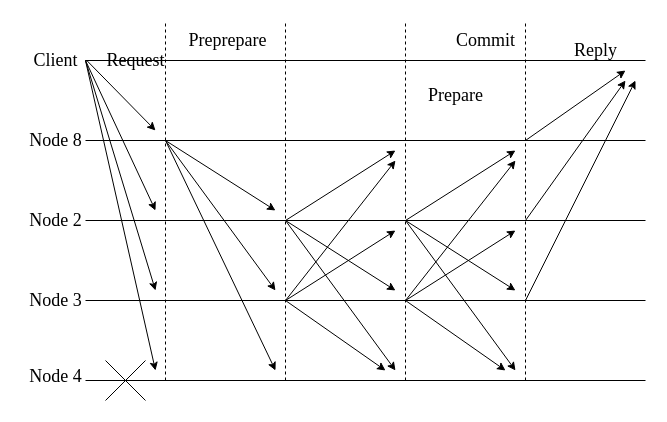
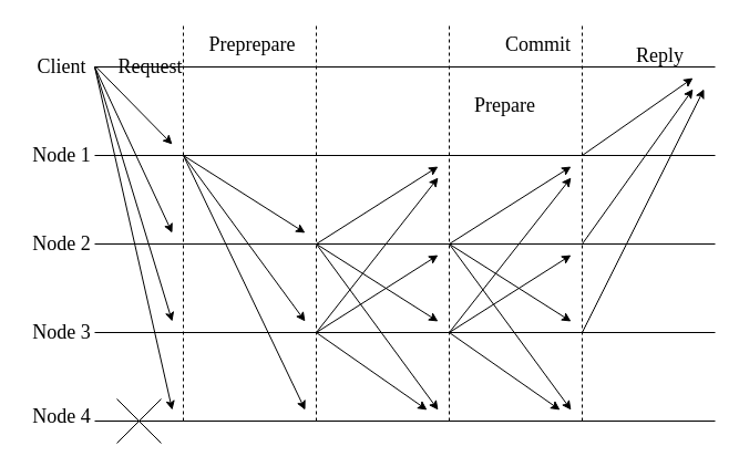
  <mxCell id="0" />
  <mxCell id="1" parent="0" />
  <mxCell id="2" value="" style="group" vertex="1" connectable="0" parent="1"><mxGeometry x="25" y="20" width="620" height="366" as="geometry" /></mxCell>
  <mxCell id="3" value="" style="endArrow=none;html=1;rounded=0;fontSize=14;" edge="1" parent="2"><mxGeometry width="50" height="50" relative="1" as="geometry"><mxPoint x="60" y="40" as="sourcePoint" /><mxPoint x="620" y="40" as="targetPoint" /></mxGeometry></mxCell>
  <mxCell id="4" value="" style="endArrow=none;html=1;rounded=0;fontSize=14;dashed=1;" edge="1" parent="2"><mxGeometry width="50" height="50" relative="1" as="geometry"><mxPoint x="140" y="360" as="sourcePoint" /><mxPoint x="140" as="targetPoint" /></mxGeometry></mxCell>
  <mxCell id="5" value="" style="endArrow=none;html=1;rounded=0;fontSize=14;dashed=1;" edge="1" parent="2"><mxGeometry width="50" height="50" relative="1" as="geometry"><mxPoint x="260" y="360" as="sourcePoint" /><mxPoint x="260" as="targetPoint" /></mxGeometry></mxCell>
  <mxCell id="6" value="" style="endArrow=none;html=1;rounded=0;fontSize=14;dashed=1;strokeWidth=1;" edge="1" parent="2"><mxGeometry width="50" height="50" relative="1" as="geometry"><mxPoint x="380" y="360.0" as="sourcePoint" /><mxPoint x="380" as="targetPoint" /></mxGeometry></mxCell>
  <mxCell id="7" value="" style="endArrow=none;html=1;rounded=0;fontSize=14;dashed=1;" edge="1" parent="2"><mxGeometry width="50" height="50" relative="1" as="geometry"><mxPoint x="500" y="360" as="sourcePoint" /><mxPoint x="500" as="targetPoint" /></mxGeometry></mxCell>
  <mxCell id="8" value="" style="endArrow=none;html=1;rounded=0;fontSize=14;" edge="1" parent="2"><mxGeometry width="50" height="50" relative="1" as="geometry"><mxPoint x="60" y="120" as="sourcePoint" /><mxPoint x="620" y="120" as="targetPoint" /></mxGeometry></mxCell>
  <mxCell id="9" value="" style="endArrow=none;html=1;rounded=0;fontSize=14;" edge="1" parent="2"><mxGeometry width="50" height="50" relative="1" as="geometry"><mxPoint x="60" y="200" as="sourcePoint" /><mxPoint x="620" y="200" as="targetPoint" /></mxGeometry></mxCell>
  <mxCell id="10" value="" style="endArrow=none;html=1;rounded=0;fontSize=14;" edge="1" parent="2"><mxGeometry width="50" height="50" relative="1" as="geometry"><mxPoint x="60" y="280" as="sourcePoint" /><mxPoint x="620" y="280" as="targetPoint" /></mxGeometry></mxCell>
  <mxCell id="11" value="" style="endArrow=none;html=1;rounded=0;fontSize=14;" edge="1" parent="2"><mxGeometry width="50" height="50" relative="1" as="geometry"><mxPoint x="60" y="360" as="sourcePoint" /><mxPoint x="620" y="360" as="targetPoint" /></mxGeometry></mxCell>
  <mxCell id="12" value="&lt;font style=&quot;font-size: 18px;&quot;&gt;Client&lt;/font&gt;" style="text;html=1;align=center;verticalAlign=middle;resizable=0;points=[];autosize=1;strokeColor=none;fillColor=none;fontSize=14;fontFamily=Times New Roman;" vertex="1" parent="2"><mxGeometry y="30" width="60" height="20" as="geometry" /></mxCell>
  <mxCell id="13" value="&lt;font style=&quot;font-size: 18px;&quot;&gt;Node 2&lt;/font&gt;" style="text;html=1;align=center;verticalAlign=middle;resizable=0;points=[];autosize=1;strokeColor=none;fillColor=none;fontSize=14;fontFamily=Times New Roman;" vertex="1" parent="2"><mxGeometry x="-5" y="190" width="70" height="20" as="geometry" /></mxCell>
- <mxCell id="14" value="&lt;font style=&quot;font-size: 18px;&quot;&gt;Node 8&lt;/font&gt;" style="text;html=1;align=center;verticalAlign=middle;resizable=0;points=[];autosize=1;strokeColor=none;fillColor=none;fontSize=14;fontFamily=Times New Roman;" vertex="1" parent="2"><mxGeometry x="-5" y="110" width="70" height="20" as="geometry" /></mxCell>
+ <mxCell id="14" value="&lt;font style=&quot;font-size: 18px;&quot;&gt;Node 1&lt;/font&gt;" style="text;html=1;align=center;verticalAlign=middle;resizable=0;points=[];autosize=1;strokeColor=none;fillColor=none;fontSize=14;fontFamily=Times New Roman;" vertex="1" parent="2"><mxGeometry x="-5" y="110" width="70" height="20" as="geometry" /></mxCell>
  <mxCell id="15" value="&lt;font style=&quot;font-size: 18px;&quot;&gt;Node 3&lt;/font&gt;" style="text;html=1;align=center;verticalAlign=middle;resizable=0;points=[];autosize=1;strokeColor=none;fillColor=none;fontSize=14;fontFamily=Times New Roman;" vertex="1" parent="2"><mxGeometry x="-5" y="270" width="70" height="20" as="geometry" /></mxCell>
  <mxCell id="16" value="&lt;font style=&quot;font-size: 18px;&quot;&gt;Node 4&lt;/font&gt;" style="text;html=1;align=center;verticalAlign=middle;resizable=0;points=[];autosize=1;strokeColor=none;fillColor=none;fontSize=14;fontFamily=Times New Roman;" vertex="1" parent="2"><mxGeometry x="-5" y="346" width="70" height="20" as="geometry" /></mxCell>
  <mxCell id="17" value="&lt;font style=&quot;font-size: 18px;&quot;&gt;Request&lt;/font&gt;" style="text;html=1;align=center;verticalAlign=middle;resizable=0;points=[];autosize=1;strokeColor=none;fillColor=none;fontSize=14;fontFamily=Times New Roman;" vertex="1" parent="2"><mxGeometry x="75" y="30" width="70" height="20" as="geometry" /></mxCell>
  <mxCell id="18" value="&lt;font style=&quot;font-size: 18px;&quot;&gt;Preprepare&lt;/font&gt;" style="text;html=1;align=center;verticalAlign=middle;resizable=0;points=[];autosize=1;strokeColor=none;fillColor=none;fontSize=14;fontFamily=Times New Roman;" vertex="1" parent="2"><mxGeometry x="157" y="10" width="90" height="20" as="geometry" /></mxCell>
  <mxCell id="19" value="&lt;font style=&quot;font-size: 18px;&quot;&gt;Prepare&lt;/font&gt;" style="text;html=1;align=center;verticalAlign=middle;resizable=0;points=[];autosize=1;strokeColor=none;fillColor=none;fontSize=14;fontFamily=Times New Roman;" vertex="1" parent="2"><mxGeometry x="395" y="65" width="70" height="20" as="geometry" /></mxCell>
  <mxCell id="20" value="&lt;span style=&quot;font-size: 18px;&quot;&gt;Commit&lt;/span&gt;" style="text;html=1;align=center;verticalAlign=middle;resizable=0;points=[];autosize=1;strokeColor=none;fillColor=none;fontSize=14;fontFamily=Times New Roman;" vertex="1" parent="2"><mxGeometry x="425" y="10" width="70" height="20" as="geometry" /></mxCell>
  <mxCell id="21" value="&lt;span style=&quot;font-size: 18px;&quot;&gt;Reply&lt;/span&gt;" style="text;html=1;align=center;verticalAlign=middle;resizable=0;points=[];autosize=1;strokeColor=none;fillColor=none;fontSize=14;fontFamily=Times New Roman;" vertex="1" parent="2"><mxGeometry x="540" y="20" width="60" height="20" as="geometry" /></mxCell>
  <mxCell id="22" value="" style="endArrow=classic;html=1;rounded=0;fontFamily=Times New Roman;fontSize=18;strokeWidth=1;exitX=1.019;exitY=0.491;exitDx=0;exitDy=0;exitPerimeter=0;" edge="1" parent="1" source="12"><mxGeometry width="50" height="50" relative="1" as="geometry"><mxPoint x="235" y="170" as="sourcePoint" /><mxPoint x="155" y="130" as="targetPoint" /></mxGeometry></mxCell>
  <mxCell id="23" value="" style="endArrow=classic;html=1;rounded=0;fontFamily=Times New Roman;fontSize=18;strokeWidth=1;" edge="1" parent="1"><mxGeometry width="50" height="50" relative="1" as="geometry"><mxPoint x="85" y="60" as="sourcePoint" /><mxPoint x="155" y="210" as="targetPoint" /></mxGeometry></mxCell>
  <mxCell id="24" value="" style="endArrow=classic;html=1;rounded=0;fontFamily=Times New Roman;fontSize=18;strokeWidth=1;" edge="1" parent="1"><mxGeometry width="50" height="50" relative="1" as="geometry"><mxPoint x="85" y="60" as="sourcePoint" /><mxPoint x="155" y="290" as="targetPoint" /></mxGeometry></mxCell>
  <mxCell id="25" value="" style="endArrow=classic;html=1;rounded=0;fontFamily=Times New Roman;fontSize=18;strokeWidth=1;" edge="1" parent="1"><mxGeometry width="50" height="50" relative="1" as="geometry"><mxPoint x="85" y="60" as="sourcePoint" /><mxPoint x="155" y="370" as="targetPoint" /></mxGeometry></mxCell>
  <mxCell id="26" value="" style="endArrow=classic;html=1;rounded=0;fontFamily=Times New Roman;fontSize=18;strokeWidth=1;" edge="1" parent="1"><mxGeometry width="50" height="50" relative="1" as="geometry"><mxPoint x="165" y="140" as="sourcePoint" /><mxPoint x="275" y="210" as="targetPoint" /></mxGeometry></mxCell>
  <mxCell id="27" value="" style="endArrow=classic;html=1;rounded=0;fontFamily=Times New Roman;fontSize=18;strokeWidth=1;" edge="1" parent="1"><mxGeometry width="50" height="50" relative="1" as="geometry"><mxPoint x="165" y="140" as="sourcePoint" /><mxPoint x="275" y="290" as="targetPoint" /></mxGeometry></mxCell>
  <mxCell id="28" value="" style="endArrow=classic;html=1;rounded=0;fontFamily=Times New Roman;fontSize=18;strokeWidth=1;" edge="1" parent="1"><mxGeometry width="50" height="50" relative="1" as="geometry"><mxPoint x="165" y="140" as="sourcePoint" /><mxPoint x="275" y="370" as="targetPoint" /></mxGeometry></mxCell>
  <mxCell id="29" value="" style="group" vertex="1" connectable="0" parent="1"><mxGeometry x="105" y="360" width="40" height="40" as="geometry" /></mxCell>
  <mxCell id="30" value="" style="endArrow=none;html=1;rounded=0;fontFamily=Times New Roman;fontSize=18;strokeWidth=1;" edge="1" parent="29"><mxGeometry width="50" height="50" relative="1" as="geometry"><mxPoint y="40" as="sourcePoint" /><mxPoint x="40" as="targetPoint" /></mxGeometry></mxCell>
  <mxCell id="31" value="" style="endArrow=none;html=1;rounded=0;fontFamily=Times New Roman;fontSize=18;strokeWidth=1;" edge="1" parent="29"><mxGeometry width="50" height="50" relative="1" as="geometry"><mxPoint as="sourcePoint" /><mxPoint x="40" y="40" as="targetPoint" /></mxGeometry></mxCell>
  <mxCell id="32" value="" style="group" vertex="1" connectable="0" parent="1"><mxGeometry x="285" y="150" width="110" height="220" as="geometry" /></mxCell>
  <mxCell id="33" value="" style="endArrow=classic;html=1;rounded=0;fontFamily=Times New Roman;fontSize=18;strokeWidth=1;" edge="1" parent="32"><mxGeometry width="50" height="50" relative="1" as="geometry"><mxPoint y="70" as="sourcePoint" /><mxPoint x="110" as="targetPoint" /></mxGeometry></mxCell>
  <mxCell id="34" value="" style="endArrow=classic;html=1;rounded=0;fontFamily=Times New Roman;fontSize=18;strokeWidth=1;" edge="1" parent="32"><mxGeometry width="50" height="50" relative="1" as="geometry"><mxPoint y="70" as="sourcePoint" /><mxPoint x="110" y="140" as="targetPoint" /></mxGeometry></mxCell>
  <mxCell id="35" value="" style="endArrow=classic;html=1;rounded=0;fontFamily=Times New Roman;fontSize=18;strokeWidth=1;" edge="1" parent="32"><mxGeometry width="50" height="50" relative="1" as="geometry"><mxPoint y="70" as="sourcePoint" /><mxPoint x="110" y="220" as="targetPoint" /></mxGeometry></mxCell>
  <mxCell id="36" value="" style="endArrow=classic;html=1;rounded=0;fontFamily=Times New Roman;fontSize=18;strokeWidth=1;" edge="1" parent="32"><mxGeometry width="50" height="50" relative="1" as="geometry"><mxPoint y="150" as="sourcePoint" /><mxPoint x="110" y="10" as="targetPoint" /></mxGeometry></mxCell>
  <mxCell id="37" value="" style="endArrow=classic;html=1;rounded=0;fontFamily=Times New Roman;fontSize=18;strokeWidth=1;" edge="1" parent="32"><mxGeometry width="50" height="50" relative="1" as="geometry"><mxPoint y="150" as="sourcePoint" /><mxPoint x="110" y="80" as="targetPoint" /></mxGeometry></mxCell>
  <mxCell id="38" value="" style="endArrow=classic;html=1;rounded=0;fontFamily=Times New Roman;fontSize=18;strokeWidth=1;" edge="1" parent="32"><mxGeometry width="50" height="50" relative="1" as="geometry"><mxPoint y="150" as="sourcePoint" /><mxPoint x="100" y="220" as="targetPoint" /></mxGeometry></mxCell>
  <mxCell id="39" value="" style="group" vertex="1" connectable="0" parent="1"><mxGeometry x="405" y="150" width="110" height="220" as="geometry" /></mxCell>
  <mxCell id="40" value="" style="endArrow=classic;html=1;rounded=0;fontFamily=Times New Roman;fontSize=18;strokeWidth=1;" edge="1" parent="39"><mxGeometry width="50" height="50" relative="1" as="geometry"><mxPoint y="70" as="sourcePoint" /><mxPoint x="110" as="targetPoint" /></mxGeometry></mxCell>
  <mxCell id="41" value="" style="endArrow=classic;html=1;rounded=0;fontFamily=Times New Roman;fontSize=18;strokeWidth=1;" edge="1" parent="39"><mxGeometry width="50" height="50" relative="1" as="geometry"><mxPoint y="70" as="sourcePoint" /><mxPoint x="110" y="140" as="targetPoint" /></mxGeometry></mxCell>
  <mxCell id="42" value="" style="endArrow=classic;html=1;rounded=0;fontFamily=Times New Roman;fontSize=18;strokeWidth=1;" edge="1" parent="39"><mxGeometry width="50" height="50" relative="1" as="geometry"><mxPoint y="70" as="sourcePoint" /><mxPoint x="110" y="220" as="targetPoint" /></mxGeometry></mxCell>
  <mxCell id="43" value="" style="endArrow=classic;html=1;rounded=0;fontFamily=Times New Roman;fontSize=18;strokeWidth=1;" edge="1" parent="39"><mxGeometry width="50" height="50" relative="1" as="geometry"><mxPoint y="150" as="sourcePoint" /><mxPoint x="110" y="10" as="targetPoint" /></mxGeometry></mxCell>
  <mxCell id="44" value="" style="endArrow=classic;html=1;rounded=0;fontFamily=Times New Roman;fontSize=18;strokeWidth=1;" edge="1" parent="39"><mxGeometry width="50" height="50" relative="1" as="geometry"><mxPoint y="150" as="sourcePoint" /><mxPoint x="110" y="80" as="targetPoint" /></mxGeometry></mxCell>
  <mxCell id="45" value="" style="endArrow=classic;html=1;rounded=0;fontFamily=Times New Roman;fontSize=18;strokeWidth=1;" edge="1" parent="39"><mxGeometry width="50" height="50" relative="1" as="geometry"><mxPoint y="150" as="sourcePoint" /><mxPoint x="100" y="220" as="targetPoint" /></mxGeometry></mxCell>
  <mxCell id="46" value="" style="endArrow=classic;html=1;rounded=0;fontFamily=Times New Roman;fontSize=18;strokeWidth=1;" edge="1" parent="1"><mxGeometry width="50" height="50" relative="1" as="geometry"><mxPoint x="525" y="140" as="sourcePoint" /><mxPoint x="625" y="70" as="targetPoint" /></mxGeometry></mxCell>
  <mxCell id="47" value="" style="endArrow=classic;html=1;rounded=0;fontFamily=Times New Roman;fontSize=18;strokeWidth=1;" edge="1" parent="1"><mxGeometry width="50" height="50" relative="1" as="geometry"><mxPoint x="525" y="220" as="sourcePoint" /><mxPoint x="625" y="80" as="targetPoint" /></mxGeometry></mxCell>
  <mxCell id="48" value="" style="endArrow=classic;html=1;rounded=0;fontFamily=Times New Roman;fontSize=18;strokeWidth=1;" edge="1" parent="1"><mxGeometry width="50" height="50" relative="1" as="geometry"><mxPoint x="525" y="300" as="sourcePoint" /><mxPoint x="635" y="80" as="targetPoint" /></mxGeometry></mxCell>
